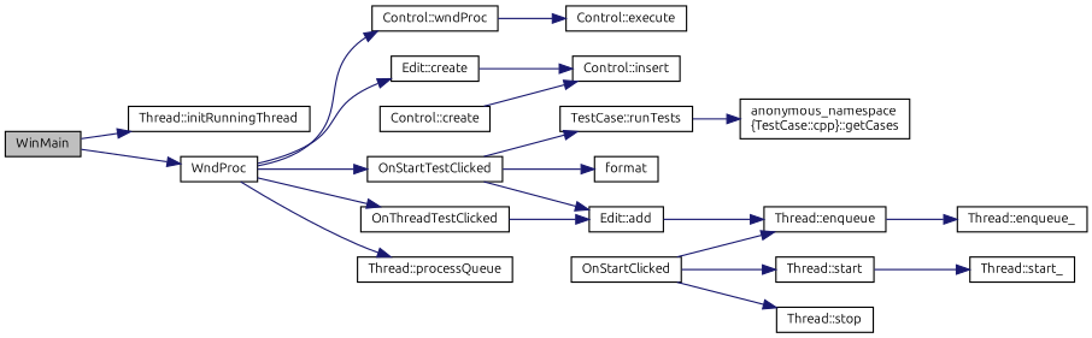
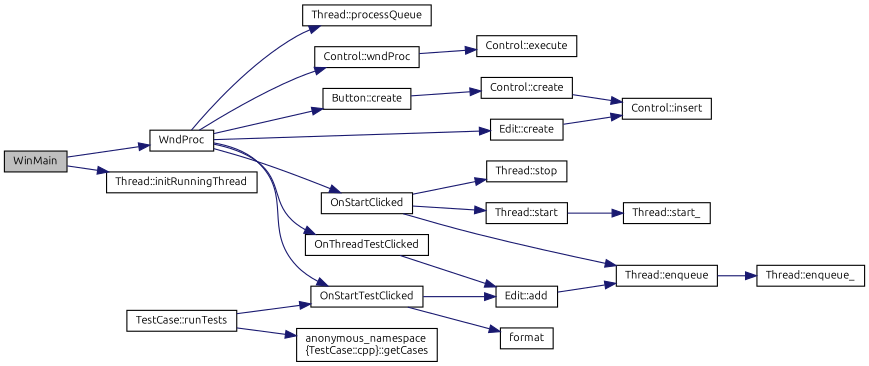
  digraph {
    fontname=Ubuntu
    rankdir=LR
    node [color=black fillcolor=white fontname=Ubuntu fontsize=10 shape=record style=filled]
    edge [color=midnightblue fontname=Ubuntu fontsize=10 labelfontname=Helvetica labelfontsize=10 style=solid]
    n1 [fillcolor=grey75 fontcolor=black height=0.2 label=WinMain width=0.4]
    n2 [height=0.2 label="Thread::initRunningThread" width=0.4]
    n3 [height=0.2 label=WndProc width=0.4]
+   n4 [height=0.2 label="Button::create" width=0.4]
    n5 [height=0.2 label="Edit::create" width=0.4]
    n6 [height=0.2 label=OnStartClicked width=0.4]
    n7 [height=0.2 label=OnStartTestClicked width=0.4]
    n8 [height=0.2 label=OnThreadTestClicked width=0.4]
    n9 [height=0.2 label="Thread::processQueue" width=0.4]
    n10 [height=0.2 label="Control::wndProc" width=0.4]
    n11 [height=0.2 label="Control::create" width=0.4]
    n12 [height=0.2 label="Control::insert" width=0.4]
    n13 [height=0.2 label="Thread::enqueue" width=0.4]
    n14 [height=0.2 label="Thread::start" width=0.4]
    n15 [height=0.2 label="Thread::stop" width=0.4]
    n16 [height=0.2 label="Edit::add" width=0.4]
    n17 [height=0.2 label=format width=0.4]
    n18 [height=0.2 label="TestCase::runTests" width=0.4]
    n19 [height=0.2 label="Control::execute" width=0.4]
    n20 [height=0.2 label="Thread::enqueue_" width=0.4]
    n21 [height=0.2 label="Thread::start_" width=0.4]
    n22 [height=0.2 label="anonymous_namespace\l\{TestCase::cpp\}::getCases" width=0.4]
    n1 -> n2
    n1 -> n3
+   n3 -> n4
    n3 -> n5
+   n3 -> n6
    n3 -> n7
    n3 -> n8
    n3 -> n9
    n3 -> n10
+   n4 -> n11
    n5 -> n12
    n6 -> n13
    n6 -> n14
    n6 -> n15
    n7 -> n16
    n7 -> n17
-   n7 -> n18
+   n18 -> n7
    n8 -> n16
    n10 -> n19
    n11 -> n12
    n13 -> n20
    n14 -> n21
    n16 -> n13
    n18 -> n22
  }
